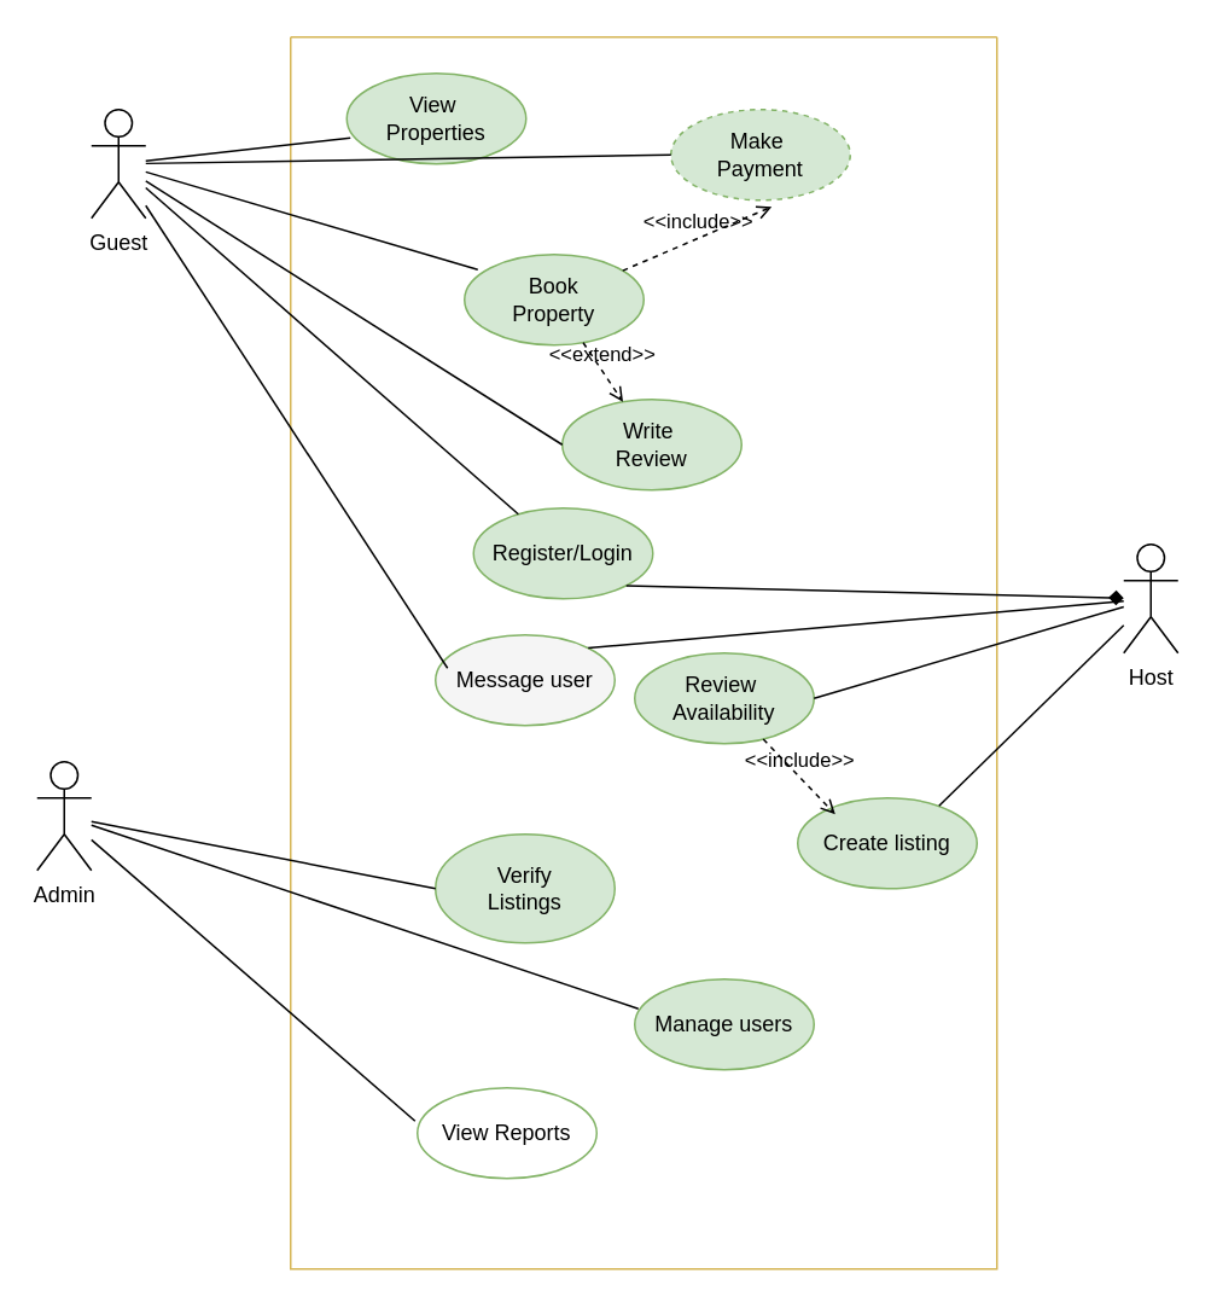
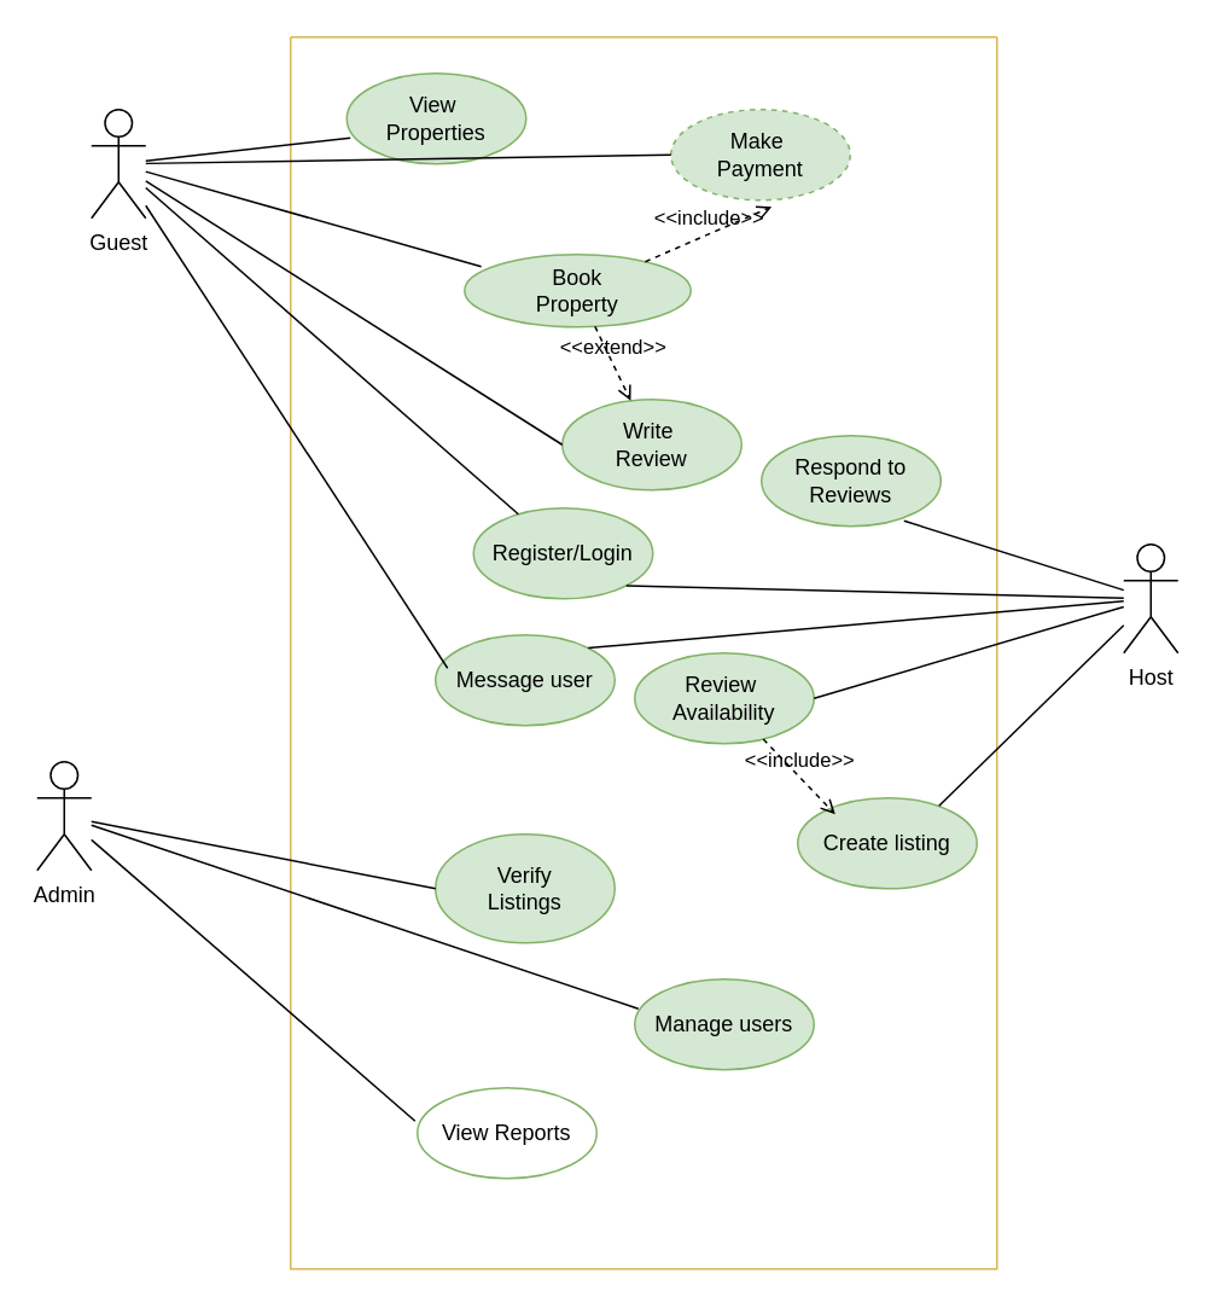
  <mxCell id="0" />
  <mxCell id="1" parent="0" />
  <mxCell id="2" value="" style="swimlane;startSize=0;fillColor=#fff2cc;strokeColor=#d6b656;" vertex="1" parent="1"><mxGeometry x="160" y="20" width="390" height="680" as="geometry" /></mxCell>
  <mxCell id="3" value="View&amp;nbsp;&lt;div&gt;Properties&lt;/div&gt;" style="ellipse;whiteSpace=wrap;html=1;fillColor=#d5e8d4;strokeColor=#82b366;" vertex="1" parent="2"><mxGeometry x="31" y="20" width="99" height="50" as="geometry" /></mxCell>
- <mxCell id="4" value="Book&lt;div&gt;Property&lt;/div&gt;" style="ellipse;whiteSpace=wrap;html=1;fillColor=#d5e8d4;strokeColor=#82b366;" vertex="1" parent="2"><mxGeometry x="96" y="120" width="99" height="50" as="geometry" /></mxCell>
+ <mxCell id="4" value="Book&lt;div&gt;Property&lt;/div&gt;" style="ellipse;whiteSpace=wrap;html=1;fillColor=#d5e8d4;strokeColor=#82b366;" vertex="1" parent="2"><mxGeometry x="96" y="120" width="125" height="40" as="geometry" /></mxCell>
  <mxCell id="5" value="Make&amp;nbsp;&lt;div&gt;Payment&lt;/div&gt;" style="ellipse;whiteSpace=wrap;html=1;fillColor=#d5e8d4;strokeColor=#82b366;dashed=1;" vertex="1" parent="2"><mxGeometry x="210" y="40" width="99" height="50" as="geometry" /></mxCell>
  <mxCell id="6" value="Write&amp;nbsp;&lt;div&gt;Review&lt;/div&gt;" style="ellipse;whiteSpace=wrap;html=1;fillColor=#d5e8d4;strokeColor=#82b366;" vertex="1" parent="2"><mxGeometry x="150" y="200" width="99" height="50" as="geometry" /></mxCell>
  <mxCell id="7" value="&amp;lt;&amp;lt;extend&amp;gt;&amp;gt;" style="html=1;verticalAlign=bottom;labelBackgroundColor=none;endArrow=open;endFill=0;dashed=1;rounded=0;" edge="1" parent="2" source="4" target="6"><mxGeometry x="-0.011" width="160" relative="1" as="geometry"><mxPoint x="111" y="320" as="sourcePoint" /><mxPoint x="271" y="320" as="targetPoint" /><mxPoint as="offset" /></mxGeometry></mxCell>
  <mxCell id="8" value="&amp;lt;&amp;lt;include&amp;gt;&amp;gt;" style="html=1;verticalAlign=bottom;labelBackgroundColor=none;endArrow=open;endFill=0;dashed=1;rounded=0;entryX=0.562;entryY=1.073;entryDx=0;entryDy=0;entryPerimeter=0;" edge="1" parent="2" source="4" target="5"><mxGeometry width="160" relative="1" as="geometry"><mxPoint x="211" y="180" as="sourcePoint" /><mxPoint x="371" y="180" as="targetPoint" /></mxGeometry></mxCell>
  <mxCell id="9" value="Register/Login" style="ellipse;whiteSpace=wrap;html=1;fillColor=#d5e8d4;strokeColor=#82b366;" vertex="1" parent="2"><mxGeometry x="101" y="260" width="99" height="50" as="geometry" /></mxCell>
- <mxCell id="10" value="Message user" style="ellipse;whiteSpace=wrap;html=1;fillColor=#f5f5f5;strokeColor=#82b366;" vertex="1" parent="2"><mxGeometry x="80" y="330" width="99" height="50" as="geometry" /></mxCell>
+ <mxCell id="10" value="Message user" style="ellipse;whiteSpace=wrap;html=1;fillColor=#d5e8d4;strokeColor=#82b366;" vertex="1" parent="2"><mxGeometry x="80" y="330" width="99" height="50" as="geometry" /></mxCell>
  <mxCell id="11" value="Create listing" style="ellipse;whiteSpace=wrap;html=1;fillColor=#d5e8d4;strokeColor=#82b366;" vertex="1" parent="2"><mxGeometry x="280" y="420" width="99" height="50" as="geometry" /></mxCell>
  <mxCell id="12" value="Review&amp;nbsp;&lt;div&gt;Availability&lt;/div&gt;" style="ellipse;whiteSpace=wrap;html=1;fillColor=#d5e8d4;strokeColor=#82b366;" vertex="1" parent="2"><mxGeometry x="190" y="340" width="99" height="50" as="geometry" /></mxCell>
+ <mxCell id="13" value="Respond to&lt;div&gt;Reviews&lt;/div&gt;" style="ellipse;whiteSpace=wrap;html=1;fillColor=#d5e8d4;strokeColor=#82b366;" vertex="1" parent="2"><mxGeometry x="260" y="220" width="99" height="50" as="geometry" /></mxCell>
  <mxCell id="14" value="Manage users" style="ellipse;whiteSpace=wrap;html=1;fillColor=#d5e8d4;strokeColor=#82b366;" vertex="1" parent="2"><mxGeometry x="190" y="520" width="99" height="50" as="geometry" /></mxCell>
  <mxCell id="15" value="Verify&lt;br&gt;Listings" style="ellipse;whiteSpace=wrap;html=1;fillColor=#d5e8d4;strokeColor=#82b366;" vertex="1" parent="2"><mxGeometry x="80" y="440" width="99" height="60" as="geometry" /></mxCell>
  <mxCell id="16" value="&amp;lt;&amp;lt;include&amp;gt;&amp;gt;" style="html=1;verticalAlign=bottom;labelBackgroundColor=none;endArrow=open;endFill=0;dashed=1;rounded=0;entryX=0.209;entryY=0.18;entryDx=0;entryDy=0;entryPerimeter=0;" edge="1" parent="2" source="12" target="11"><mxGeometry width="160" relative="1" as="geometry"><mxPoint x="200" y="480" as="sourcePoint" /><mxPoint x="360" y="480" as="targetPoint" /></mxGeometry></mxCell>
  <mxCell id="17" value="View Reports" style="ellipse;whiteSpace=wrap;html=1;fillColor=#ffffff;strokeColor=#82b366;" vertex="1" parent="2"><mxGeometry x="70" y="580" width="99" height="50" as="geometry" /></mxCell>
  <mxCell id="18" value="Guest" style="shape=umlActor;verticalLabelPosition=bottom;verticalAlign=top;html=1;outlineConnect=0;" vertex="1" parent="1"><mxGeometry x="50" y="60" width="30" height="60" as="geometry" /></mxCell>
  <mxCell id="19" value="Admin" style="shape=umlActor;verticalLabelPosition=bottom;verticalAlign=top;html=1;outlineConnect=0;" vertex="1" parent="1"><mxGeometry x="20" y="420" width="30" height="60" as="geometry" /></mxCell>
  <mxCell id="20" value="Host" style="shape=umlActor;verticalLabelPosition=bottom;verticalAlign=top;html=1;outlineConnect=0;" vertex="1" parent="1"><mxGeometry x="620" y="300" width="30" height="60" as="geometry" /></mxCell>
  <mxCell id="21" value="" style="endArrow=none;html=1;rounded=0;entryX=0.02;entryY=0.713;entryDx=0;entryDy=0;entryPerimeter=0;" edge="1" parent="1" source="18" target="3"><mxGeometry width="50" height="50" relative="1" as="geometry"><mxPoint x="80" y="210" as="sourcePoint" /><mxPoint x="130" y="160" as="targetPoint" /></mxGeometry></mxCell>
  <mxCell id="22" value="" style="endArrow=none;html=1;rounded=0;entryX=0.074;entryY=0.167;entryDx=0;entryDy=0;entryPerimeter=0;" edge="1" parent="1" source="18" target="4"><mxGeometry width="50" height="50" relative="1" as="geometry"><mxPoint x="80" y="220" as="sourcePoint" /><mxPoint x="130" y="170" as="targetPoint" /></mxGeometry></mxCell>
  <mxCell id="23" value="" style="endArrow=none;html=1;rounded=0;entryX=0;entryY=0.5;entryDx=0;entryDy=0;" edge="1" parent="1" source="18" target="6"><mxGeometry width="50" height="50" relative="1" as="geometry"><mxPoint x="90" y="220" as="sourcePoint" /><mxPoint x="140" y="170" as="targetPoint" /></mxGeometry></mxCell>
  <mxCell id="24" value="" style="endArrow=none;html=1;rounded=0;entryX=0;entryY=0.5;entryDx=0;entryDy=0;" edge="1" parent="1" source="18" target="5"><mxGeometry width="50" height="50" relative="1" as="geometry"><mxPoint x="80" y="240" as="sourcePoint" /><mxPoint x="130" y="190" as="targetPoint" /></mxGeometry></mxCell>
+ <mxCell id="25" value="" style="endArrow=none;html=1;rounded=0;exitX=0.795;exitY=0.94;exitDx=0;exitDy=0;exitPerimeter=0;" edge="1" parent="1" source="13" target="20"><mxGeometry width="50" height="50" relative="1" as="geometry"><mxPoint x="590" y="520" as="sourcePoint" /><mxPoint x="640" y="470" as="targetPoint" /></mxGeometry></mxCell>
  <mxCell id="26" value="" style="endArrow=none;html=1;rounded=0;exitX=1;exitY=0.5;exitDx=0;exitDy=0;" edge="1" parent="1" source="12" target="20"><mxGeometry width="50" height="50" relative="1" as="geometry"><mxPoint x="600" y="480" as="sourcePoint" /><mxPoint x="650" y="430" as="targetPoint" /></mxGeometry></mxCell>
- <mxCell id="27" value="" style="endArrow=diamond;html=1;rounded=0;exitX=1;exitY=1;exitDx=0;exitDy=0;" edge="1" parent="1" source="9" target="20"><mxGeometry width="50" height="50" relative="1" as="geometry"><mxPoint x="600" y="490" as="sourcePoint" /><mxPoint x="650" y="440" as="targetPoint" /></mxGeometry></mxCell>
+ <mxCell id="27" value="" style="endArrow=none;html=1;rounded=0;exitX=1;exitY=1;exitDx=0;exitDy=0;" edge="1" parent="1" source="9" target="20"><mxGeometry width="50" height="50" relative="1" as="geometry"><mxPoint x="600" y="490" as="sourcePoint" /><mxPoint x="650" y="440" as="targetPoint" /></mxGeometry></mxCell>
  <mxCell id="28" value="" style="endArrow=none;html=1;rounded=0;exitX=0.788;exitY=0.087;exitDx=0;exitDy=0;exitPerimeter=0;" edge="1" parent="1" source="11" target="20"><mxGeometry width="50" height="50" relative="1" as="geometry"><mxPoint x="600" y="510" as="sourcePoint" /><mxPoint x="650" y="460" as="targetPoint" /></mxGeometry></mxCell>
  <mxCell id="29" value="" style="endArrow=none;html=1;rounded=0;exitX=1;exitY=0;exitDx=0;exitDy=0;" edge="1" parent="1" source="10" target="20"><mxGeometry width="50" height="50" relative="1" as="geometry"><mxPoint x="610" y="510" as="sourcePoint" /><mxPoint x="660" y="460" as="targetPoint" /></mxGeometry></mxCell>
  <mxCell id="30" value="" style="endArrow=none;html=1;rounded=0;" edge="1" parent="1" source="9" target="18"><mxGeometry width="50" height="50" relative="1" as="geometry"><mxPoint x="40" y="240" as="sourcePoint" /><mxPoint x="90" y="190" as="targetPoint" /></mxGeometry></mxCell>
  <mxCell id="31" value="" style="endArrow=none;html=1;rounded=0;exitX=0.067;exitY=0.367;exitDx=0;exitDy=0;exitPerimeter=0;" edge="1" parent="1" source="10" target="18"><mxGeometry width="50" height="50" relative="1" as="geometry"><mxPoint x="30" y="340" as="sourcePoint" /><mxPoint x="80" y="290" as="targetPoint" /></mxGeometry></mxCell>
  <mxCell id="32" value="" style="endArrow=none;html=1;rounded=0;entryX=0;entryY=0.5;entryDx=0;entryDy=0;" edge="1" parent="1" source="19" target="15"><mxGeometry width="50" height="50" relative="1" as="geometry"><mxPoint x="80" y="480" as="sourcePoint" /><mxPoint x="130" y="430" as="targetPoint" /></mxGeometry></mxCell>
  <mxCell id="33" value="" style="endArrow=none;html=1;rounded=0;exitX=0.02;exitY=0.327;exitDx=0;exitDy=0;exitPerimeter=0;" edge="1" parent="1" source="14" target="19"><mxGeometry width="50" height="50" relative="1" as="geometry"><mxPoint x="-10" y="620" as="sourcePoint" /><mxPoint x="40" y="570" as="targetPoint" /></mxGeometry></mxCell>
  <mxCell id="34" value="" style="endArrow=none;html=1;rounded=0;exitX=-0.013;exitY=0.367;exitDx=0;exitDy=0;exitPerimeter=0;" edge="1" parent="1" source="17" target="19"><mxGeometry width="50" height="50" relative="1" as="geometry"><mxPoint x="30" y="650" as="sourcePoint" /><mxPoint x="80" y="600" as="targetPoint" /></mxGeometry></mxCell>
